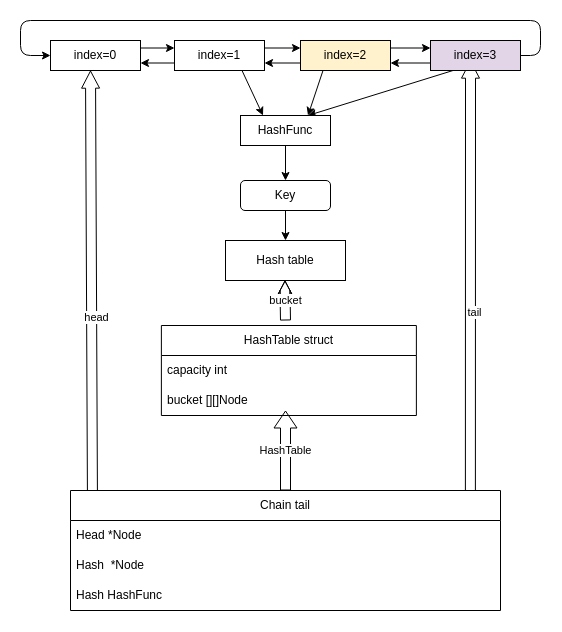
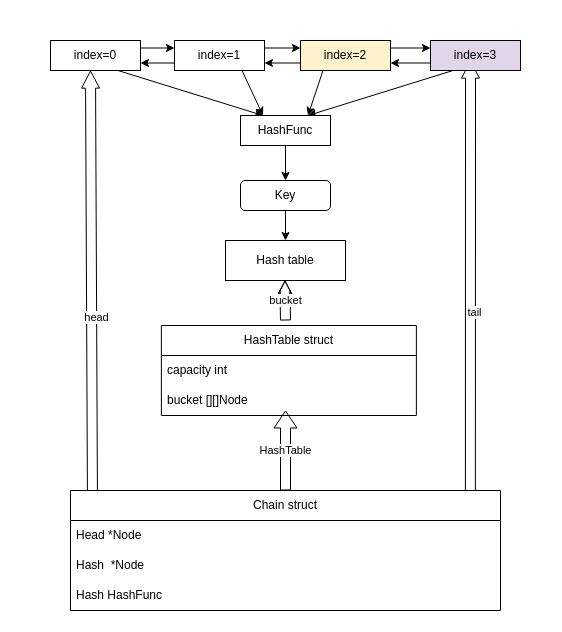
  <mxCell id="0" />
  <mxCell id="1" parent="0" />
  <mxCell id="2" style="edgeStyle=none;html=1;exitX=1;exitY=0.25;exitDx=0;exitDy=0;entryX=0;entryY=0.25;entryDx=0;entryDy=0;" parent="1" source="4" target="10" edge="1"><mxGeometry relative="1" as="geometry" /></mxCell>
+ <mxCell id="3" style="edgeStyle=none;html=1;exitX=0.75;exitY=1;exitDx=0;exitDy=0;entryX=0.25;entryY=0;entryDx=0;entryDy=0;" edge="1" parent="1" source="4" target="22"><mxGeometry relative="1" as="geometry"><mxPoint x="240" y="160" as="targetPoint" /></mxGeometry></mxCell>
  <mxCell id="4" value="index=0" style="rounded=0;whiteSpace=wrap;html=1;" parent="1" vertex="1"><mxGeometry x="50" y="40" width="90" height="30" as="geometry" /></mxCell>
  <mxCell id="5" value="" style="shape=flexArrow;endArrow=classic;html=1;endWidth=7;endSize=5.39;exitX=0.051;exitY=0.017;exitDx=0;exitDy=0;exitPerimeter=0;" parent="1" edge="1" source="25"><mxGeometry width="50" height="50" relative="1" as="geometry"><mxPoint x="90" y="540" as="sourcePoint" /><mxPoint x="90" y="70" as="targetPoint" /></mxGeometry></mxCell>
  <mxCell id="6" value="head&lt;br&gt;" style="edgeLabel;html=1;align=center;verticalAlign=middle;resizable=0;points=[];" parent="5" vertex="1" connectable="0"><mxGeometry x="-0.333" y="-1" relative="1" as="geometry"><mxPoint x="3" y="-35" as="offset" /></mxGeometry></mxCell>
  <mxCell id="7" style="edgeStyle=none;html=1;exitX=0;exitY=0.75;exitDx=0;exitDy=0;entryX=1;entryY=0.75;entryDx=0;entryDy=0;" parent="1" source="10" target="4" edge="1"><mxGeometry relative="1" as="geometry" /></mxCell>
  <mxCell id="8" style="edgeStyle=none;html=1;exitX=1;exitY=0.25;exitDx=0;exitDy=0;entryX=0;entryY=0.25;entryDx=0;entryDy=0;" parent="1" source="10" target="14" edge="1"><mxGeometry relative="1" as="geometry" /></mxCell>
  <mxCell id="9" style="edgeStyle=none;html=1;exitX=0.75;exitY=1;exitDx=0;exitDy=0;entryX=0.25;entryY=0;entryDx=0;entryDy=0;" edge="1" parent="1" source="10" target="22"><mxGeometry relative="1" as="geometry"><mxPoint x="242" y="120" as="targetPoint" /></mxGeometry></mxCell>
  <mxCell id="10" value="index=1" style="rounded=0;whiteSpace=wrap;html=1;" parent="1" vertex="1"><mxGeometry x="174" y="40" width="90" height="30" as="geometry" /></mxCell>
  <mxCell id="11" style="edgeStyle=none;html=1;exitX=0;exitY=0.75;exitDx=0;exitDy=0;entryX=1;entryY=0.75;entryDx=0;entryDy=0;" parent="1" source="14" target="10" edge="1"><mxGeometry relative="1" as="geometry"><mxPoint x="270" y="63" as="targetPoint" /></mxGeometry></mxCell>
  <mxCell id="12" style="edgeStyle=none;html=1;exitX=1;exitY=0.25;exitDx=0;exitDy=0;entryX=0;entryY=0.25;entryDx=0;entryDy=0;" parent="1" source="14" target="20" edge="1"><mxGeometry relative="1" as="geometry" /></mxCell>
  <mxCell id="13" style="edgeStyle=none;html=1;exitX=0.25;exitY=1;exitDx=0;exitDy=0;entryX=0.75;entryY=0;entryDx=0;entryDy=0;" edge="1" parent="1" source="14" target="22"><mxGeometry relative="1" as="geometry" /></mxCell>
  <mxCell id="14" value="index=2" style="rounded=0;whiteSpace=wrap;html=1;fillColor=#fff2cc;" parent="1" vertex="1"><mxGeometry x="300" y="40" width="90" height="30" as="geometry" /></mxCell>
  <mxCell id="15" value="" style="shape=flexArrow;endArrow=classic;html=1;endWidth=7;endSize=5.39;exitX=0.93;exitY=0.008;exitDx=0;exitDy=0;exitPerimeter=0;" parent="1" edge="1" source="25"><mxGeometry width="50" height="50" relative="1" as="geometry"><mxPoint x="480" y="560" as="sourcePoint" /><mxPoint x="470" y="60" as="targetPoint" /></mxGeometry></mxCell>
  <mxCell id="16" value="tail" style="edgeLabel;html=1;align=center;verticalAlign=middle;resizable=0;points=[];" parent="15" vertex="1" connectable="0"><mxGeometry x="-0.333" y="-1" relative="1" as="geometry"><mxPoint x="3" y="-35" as="offset" /></mxGeometry></mxCell>
  <mxCell id="17" style="edgeStyle=none;html=1;exitX=0;exitY=0.75;exitDx=0;exitDy=0;entryX=1;entryY=0.75;entryDx=0;entryDy=0;" parent="1" source="20" target="14" edge="1"><mxGeometry relative="1" as="geometry" /></mxCell>
- <mxCell id="18" style="edgeStyle=orthogonalEdgeStyle;html=1;exitX=1;exitY=0.5;exitDx=0;exitDy=0;" parent="1" source="20" target="4" edge="1"><mxGeometry relative="1" as="geometry"><mxPoint x="20" y="70" as="targetPoint" /><Array as="points"><mxPoint x="540" y="55" /><mxPoint x="540" y="20" /><mxPoint x="20" y="20" /><mxPoint x="20" y="55" /></Array></mxGeometry></mxCell>
  <mxCell id="19" style="edgeStyle=none;html=1;exitX=0.25;exitY=1;exitDx=0;exitDy=0;entryX=0.75;entryY=0;entryDx=0;entryDy=0;" edge="1" parent="1" source="20" target="22"><mxGeometry relative="1" as="geometry" /></mxCell>
  <mxCell id="20" value="index=3" style="rounded=0;whiteSpace=wrap;html=1;fillColor=#e1d5e7;" parent="1" vertex="1"><mxGeometry x="430" y="40" width="90" height="30" as="geometry" /></mxCell>
  <mxCell id="21" style="edgeStyle=none;html=1;exitX=0.5;exitY=1;exitDx=0;exitDy=0;entryX=0.5;entryY=0;entryDx=0;entryDy=0;" edge="1" parent="1" source="22" target="24"><mxGeometry relative="1" as="geometry"><mxPoint x="285" y="190" as="targetPoint" /></mxGeometry></mxCell>
  <mxCell id="22" value="HashFunc" style="rounded=0;whiteSpace=wrap;html=1;" vertex="1" parent="1"><mxGeometry x="240" y="115" width="90" height="30" as="geometry" /></mxCell>
  <mxCell id="23" style="edgeStyle=none;html=1;exitX=0.5;exitY=1;exitDx=0;exitDy=0;entryX=0.5;entryY=0;entryDx=0;entryDy=0;" edge="1" parent="1" source="24" target="29"><mxGeometry relative="1" as="geometry"><mxPoint x="285" y="270" as="targetPoint" /></mxGeometry></mxCell>
  <mxCell id="24" value="Key" style="whiteSpace=wrap;html=1;rounded=1;" vertex="1" parent="1"><mxGeometry x="240" y="180" width="90" height="30" as="geometry" /></mxCell>
- <mxCell id="25" value="Chain tail" style="swimlane;fontStyle=0;childLayout=stackLayout;horizontal=1;startSize=30;horizontalStack=0;resizeParent=1;resizeParentMax=0;resizeLast=0;collapsible=1;marginBottom=0;whiteSpace=wrap;html=1;" vertex="1" parent="1"><mxGeometry x="70" y="490" width="430" height="120" as="geometry" /></mxCell>
+ <mxCell id="25" value="Chain struct" style="swimlane;fontStyle=0;childLayout=stackLayout;horizontal=1;startSize=30;horizontalStack=0;resizeParent=1;resizeParentMax=0;resizeLast=0;collapsible=1;marginBottom=0;whiteSpace=wrap;html=1;" vertex="1" parent="1"><mxGeometry x="70" y="490" width="430" height="120" as="geometry" /></mxCell>
  <mxCell id="26" value="Head *Node" style="text;strokeColor=none;fillColor=none;align=left;verticalAlign=middle;spacingLeft=4;spacingRight=4;overflow=hidden;points=[[0,0.5],[1,0.5]];portConstraint=eastwest;rotatable=0;whiteSpace=wrap;html=1;" vertex="1" parent="25"><mxGeometry y="30" width="430" height="30" as="geometry" /></mxCell>
  <mxCell id="27" value="Hash&amp;nbsp; *Node" style="text;strokeColor=none;fillColor=none;align=left;verticalAlign=middle;spacingLeft=4;spacingRight=4;overflow=hidden;points=[[0,0.5],[1,0.5]];portConstraint=eastwest;rotatable=0;whiteSpace=wrap;html=1;" vertex="1" parent="25"><mxGeometry y="60" width="430" height="30" as="geometry" /></mxCell>
  <mxCell id="28" value="Hash HashFunc" style="text;strokeColor=none;fillColor=none;align=left;verticalAlign=middle;spacingLeft=4;spacingRight=4;overflow=hidden;points=[[0,0.5],[1,0.5]];portConstraint=eastwest;rotatable=0;whiteSpace=wrap;html=1;" vertex="1" parent="25"><mxGeometry y="90" width="430" height="30" as="geometry" /></mxCell>
  <mxCell id="29" value="Hash table" style="rounded=0;whiteSpace=wrap;html=1;" vertex="1" parent="1"><mxGeometry x="225" y="240" width="120" height="40" as="geometry" /></mxCell>
  <mxCell id="30" value="bucket" style="shape=flexArrow;endArrow=classic;html=1;endWidth=7;endSize=5.39;" edge="1" parent="1"><mxGeometry width="50" height="50" relative="1" as="geometry"><mxPoint x="285" y="320" as="sourcePoint" /><mxPoint x="284.5" y="280" as="targetPoint" /><Array as="points"><mxPoint x="284.5" y="290" /></Array></mxGeometry></mxCell>
  <mxCell id="31" value="HashTable struct" style="swimlane;fontStyle=0;childLayout=stackLayout;horizontal=1;startSize=30;horizontalStack=0;resizeParent=1;resizeParentMax=0;resizeLast=0;collapsible=1;marginBottom=0;whiteSpace=wrap;html=1;" vertex="1" parent="1"><mxGeometry x="160.89" y="325" width="255" height="90" as="geometry" /></mxCell>
  <mxCell id="32" value="capacity int" style="text;strokeColor=none;fillColor=none;align=left;verticalAlign=middle;spacingLeft=4;spacingRight=4;overflow=hidden;points=[[0,0.5],[1,0.5]];portConstraint=eastwest;rotatable=0;whiteSpace=wrap;html=1;" vertex="1" parent="31"><mxGeometry y="30" width="255" height="30" as="geometry" /></mxCell>
  <mxCell id="33" value="bucket [][]Node" style="text;strokeColor=none;fillColor=none;align=left;verticalAlign=middle;spacingLeft=4;spacingRight=4;overflow=hidden;points=[[0,0.5],[1,0.5]];portConstraint=eastwest;rotatable=0;whiteSpace=wrap;html=1;" vertex="1" parent="31"><mxGeometry y="60" width="255" height="30" as="geometry" /></mxCell>
  <mxCell id="34" value="HashTable" style="shape=flexArrow;endArrow=classic;html=1;endWidth=12;endSize=5.33;exitX=0.5;exitY=0;exitDx=0;exitDy=0;" edge="1" parent="1" source="25"><mxGeometry width="50" height="50" relative="1" as="geometry"><mxPoint x="285" y="550" as="sourcePoint" /><mxPoint x="285" y="410" as="targetPoint" /><Array as="points" /></mxGeometry></mxCell>
